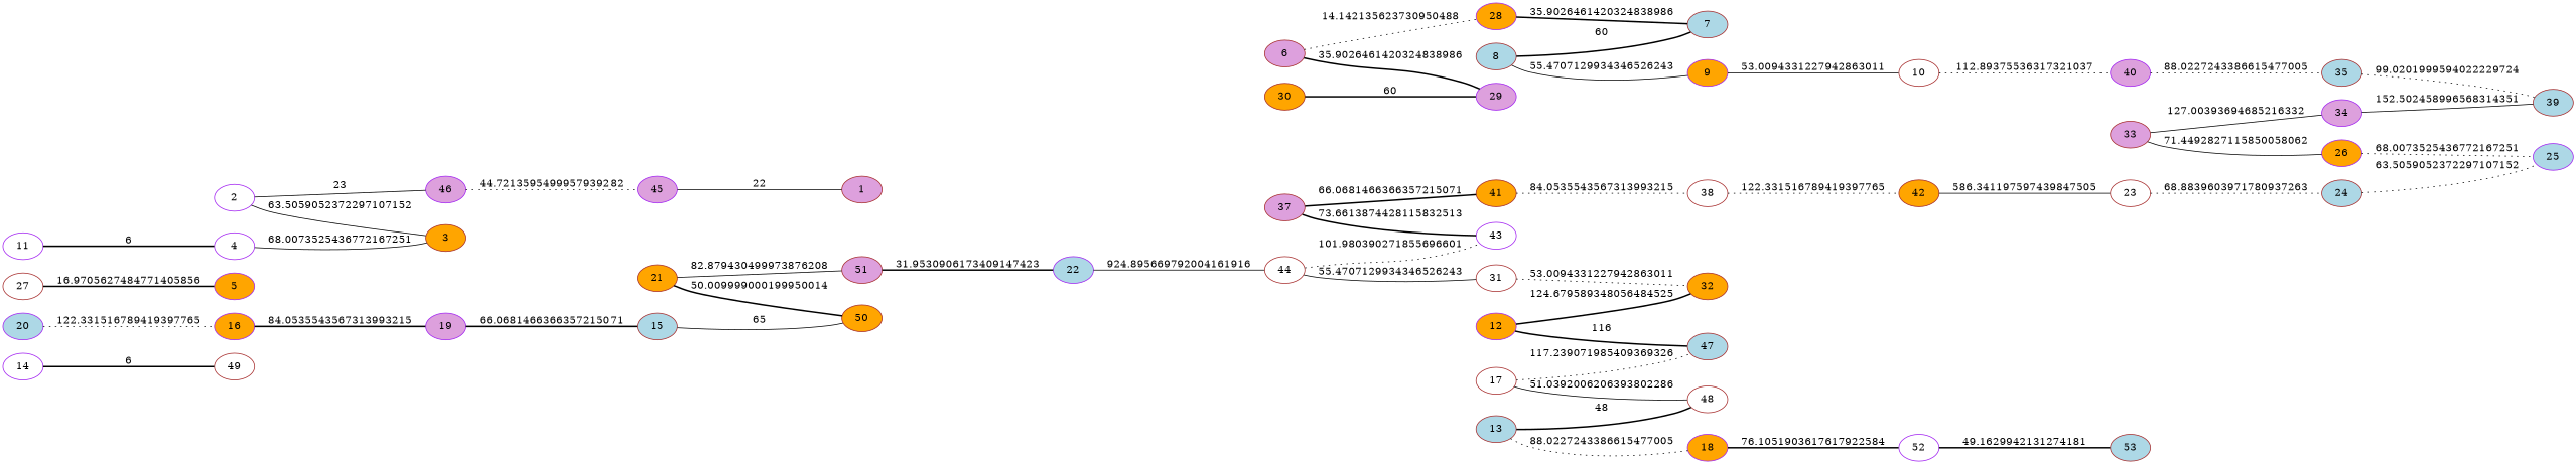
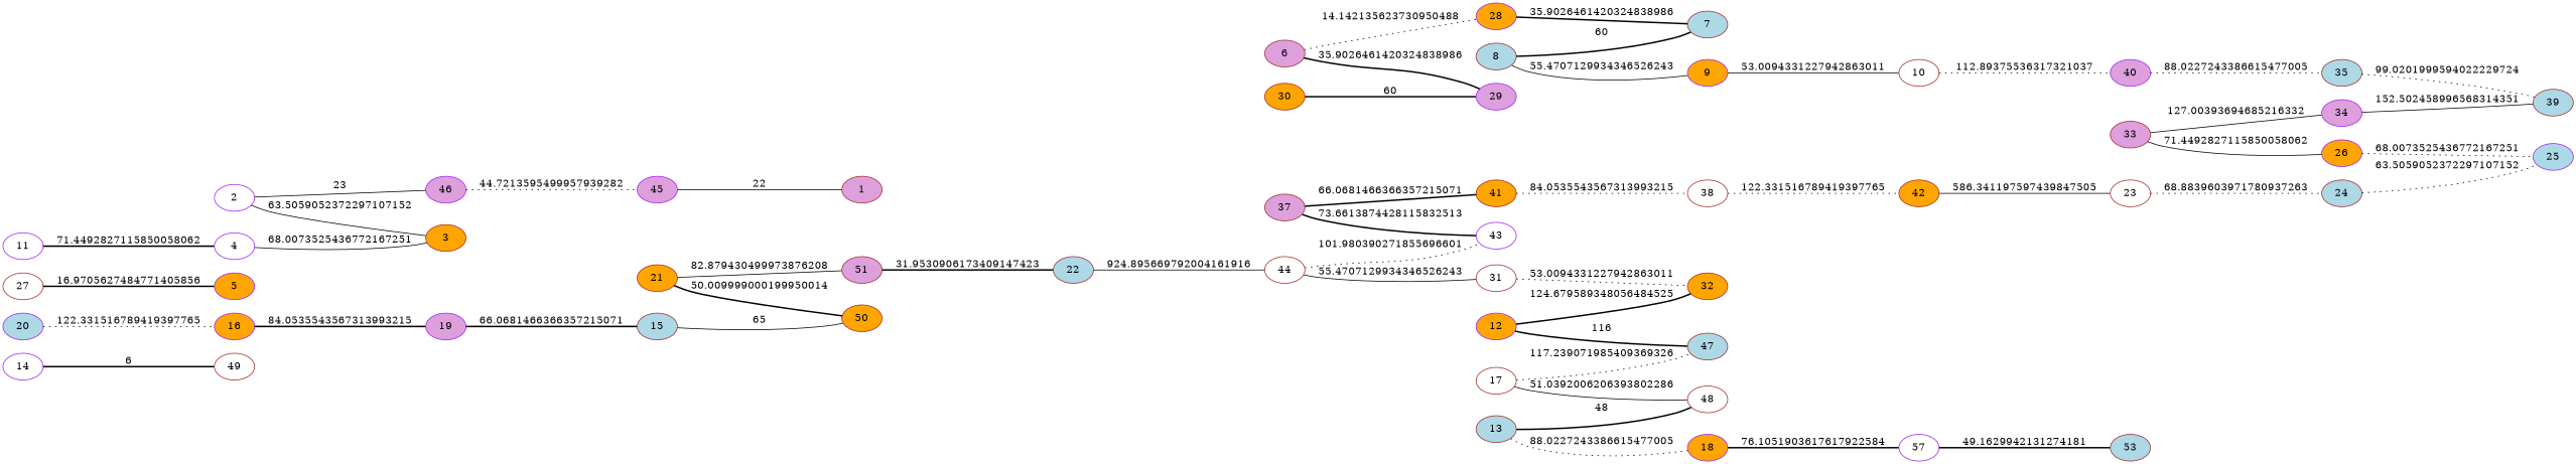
  graph {
    rankdir=LR
    node [color=brown fillcolor=white style=filled]
    edge [style=bold]
    14 [color=purple]
    49
    6 [fillcolor=plum]
    28 [color=purple fillcolor=orange]
    29 [color=purple fillcolor=plum]
    7 [fillcolor=lightblue]
    27
    5 [color=purple fillcolor=orange]
    45 [color=purple fillcolor=plum]
    1 [fillcolor=plum]
    20 [color=purple fillcolor=lightblue]
    16 [color=purple fillcolor=orange]
    2 [color=purple]
    46 [color=purple fillcolor=plum]
    3 [fillcolor=orange]
    51 [fillcolor=plum]
-   22 [color=purple fillcolor=lightblue]
+   22 [fillcolor=lightblue]
    44
    31
    43 [color=purple]
    13 [fillcolor=lightblue]
    48
    18 [color=purple fillcolor=orange]
-   52 [color=purple]
+   52 [color=purple label=57]
    53 [fillcolor=lightblue]
    21 [fillcolor=orange]
    50 [fillcolor=orange]
    17
    47 [fillcolor=lightblue]
    32 [fillcolor=orange]
    9 [color=purple fillcolor=orange]
    10
    40 [color=purple fillcolor=plum]
    35 [fillcolor=lightblue]
    30 [fillcolor=orange]
    8 [fillcolor=lightblue]
    24 [fillcolor=lightblue]
    25 [color=purple fillcolor=lightblue]
    15 [fillcolor=lightblue]
    19 [color=purple fillcolor=plum]
    37 [fillcolor=plum]
    41 [fillcolor=orange]
    38
    42 [fillcolor=orange]
    26 [color=purple fillcolor=orange]
    4 [color=purple]
    23
    33 [fillcolor=plum]
    34 [color=purple fillcolor=plum]
    39 [fillcolor=lightblue]
    11 [color=purple]
    12 [color=purple fillcolor=orange]
    14 -- 49 [label=6]
    6 -- 28 [label=14.142135623730950488 style=dotted]
    6 -- 29 [label=35.9026461420324838986]
    28 -- 7 [label=35.9026461420324838986]
    27 -- 5 [label=16.9705627484771405856]
    45 -- 1 [label=22 style=solid]
    20 -- 16 [label=122.331516789419397765 style=dotted]
    16 -- 19 [label=84.0535543567313993215]
    2 -- 46 [label=23 style=solid]
    2 -- 3 [label=63.5059052372297107152 style=solid]
    46 -- 45 [label=44.7213595499957939282 style=dotted]
    51 -- 22 [label=31.9530906173409147423]
    22 -- 44 [label=924.895669792004161916 style=solid]
    44 -- 31 [label=55.4707129934346526243 style=solid]
    44 -- 43 [label=101.980390271855696601 style=dotted]
    31 -- 32 [label=53.0094331227942863011 style=dotted]
    13 -- 48 [label=48]
    13 -- 18 [label=88.0227243386615477005 style=dotted]
    18 -- 52 [label=76.1051903617617922584]
    52 -- 53 [label=49.1629942131274181]
    21 -- 51 [label=82.879430499973876208 style=solid]
    21 -- 50 [label=50.009999000199950014]
    17 -- 48 [label=51.0392006206393802286 style=solid]
    17 -- 47 [label=117.239071985409369326 style=dotted]
    9 -- 10 [label=53.0094331227942863011 style=solid]
    10 -- 40 [label=112.89375536317321037 style=dotted]
    40 -- 35 [label=88.0227243386615477005 style=dotted]
    35 -- 39 [label=99.0201999594022229724 style=dotted]
    30 -- 29 [label=60]
    8 -- 7 [label=60]
    8 -- 9 [label=55.4707129934346526243 style=solid]
    24 -- 25 [label=63.5059052372297107152 style=dotted]
    15 -- 50 [label=65 style=solid]
    19 -- 15 [label=66.0681466366357215071]
    37 -- 43 [label=73.6613874428115832513]
    37 -- 41 [label=66.0681466366357215071]
    41 -- 38 [label=84.0535543567313993215 style=dotted]
    38 -- 42 [label=122.331516789419397765 style=dotted]
    42 -- 23 [label=586.341197597439847505 style=solid]
    26 -- 25 [label=68.0073525436772167251 style=dotted]
    4 -- 3 [label=68.0073525436772167251 style=solid]
    23 -- 24 [label=68.8839603971780937263 style=dotted]
    33 -- 26 [label=71.4492827115850058062 style=solid]
    33 -- 34 [label=127.00393694685216332 style=solid]
    34 -- 39 [label=152.502458996568314351 style=solid]
-   11 -- 4 [label=6]
+   11 -- 4 [label=71.4492827115850058062]
    12 -- 47 [label=116]
    12 -- 32 [label=124.679589348056484525]
  }
